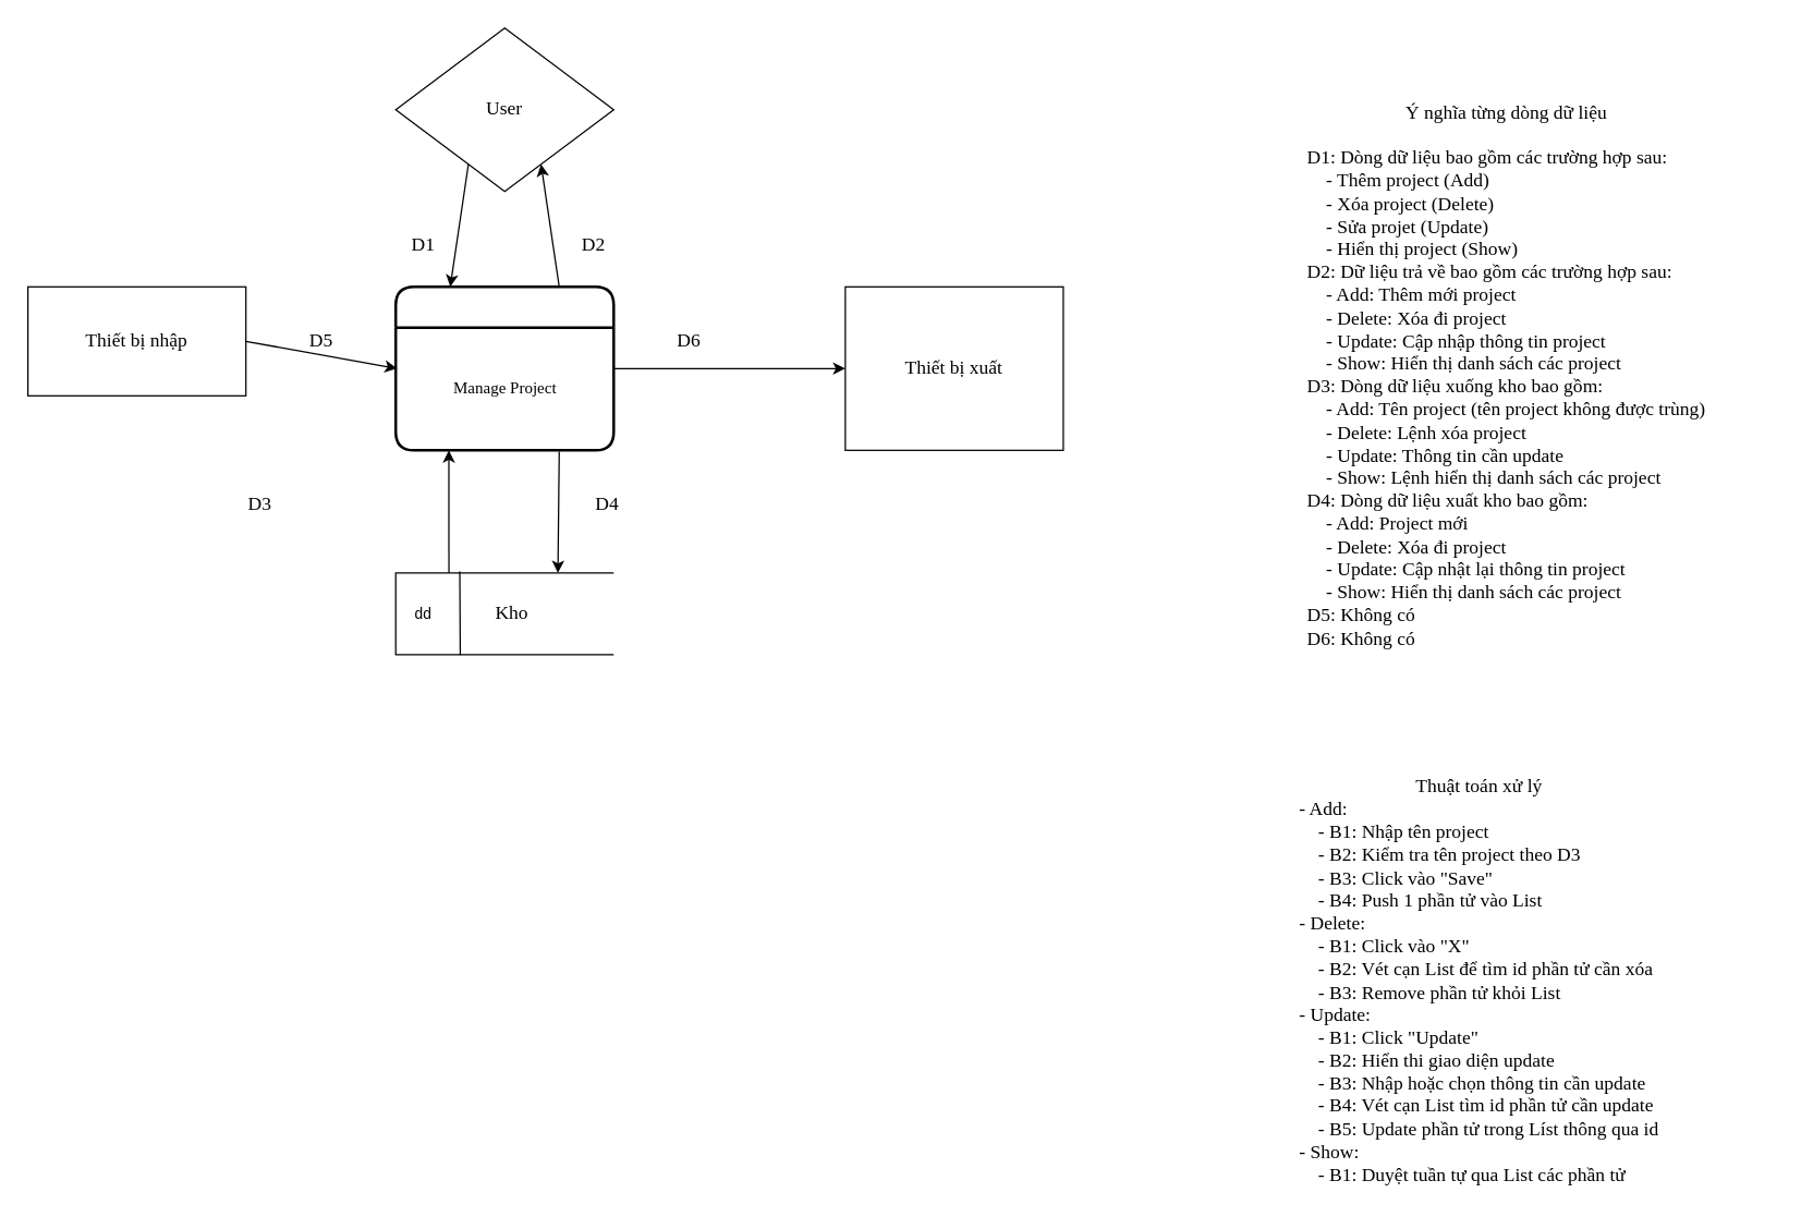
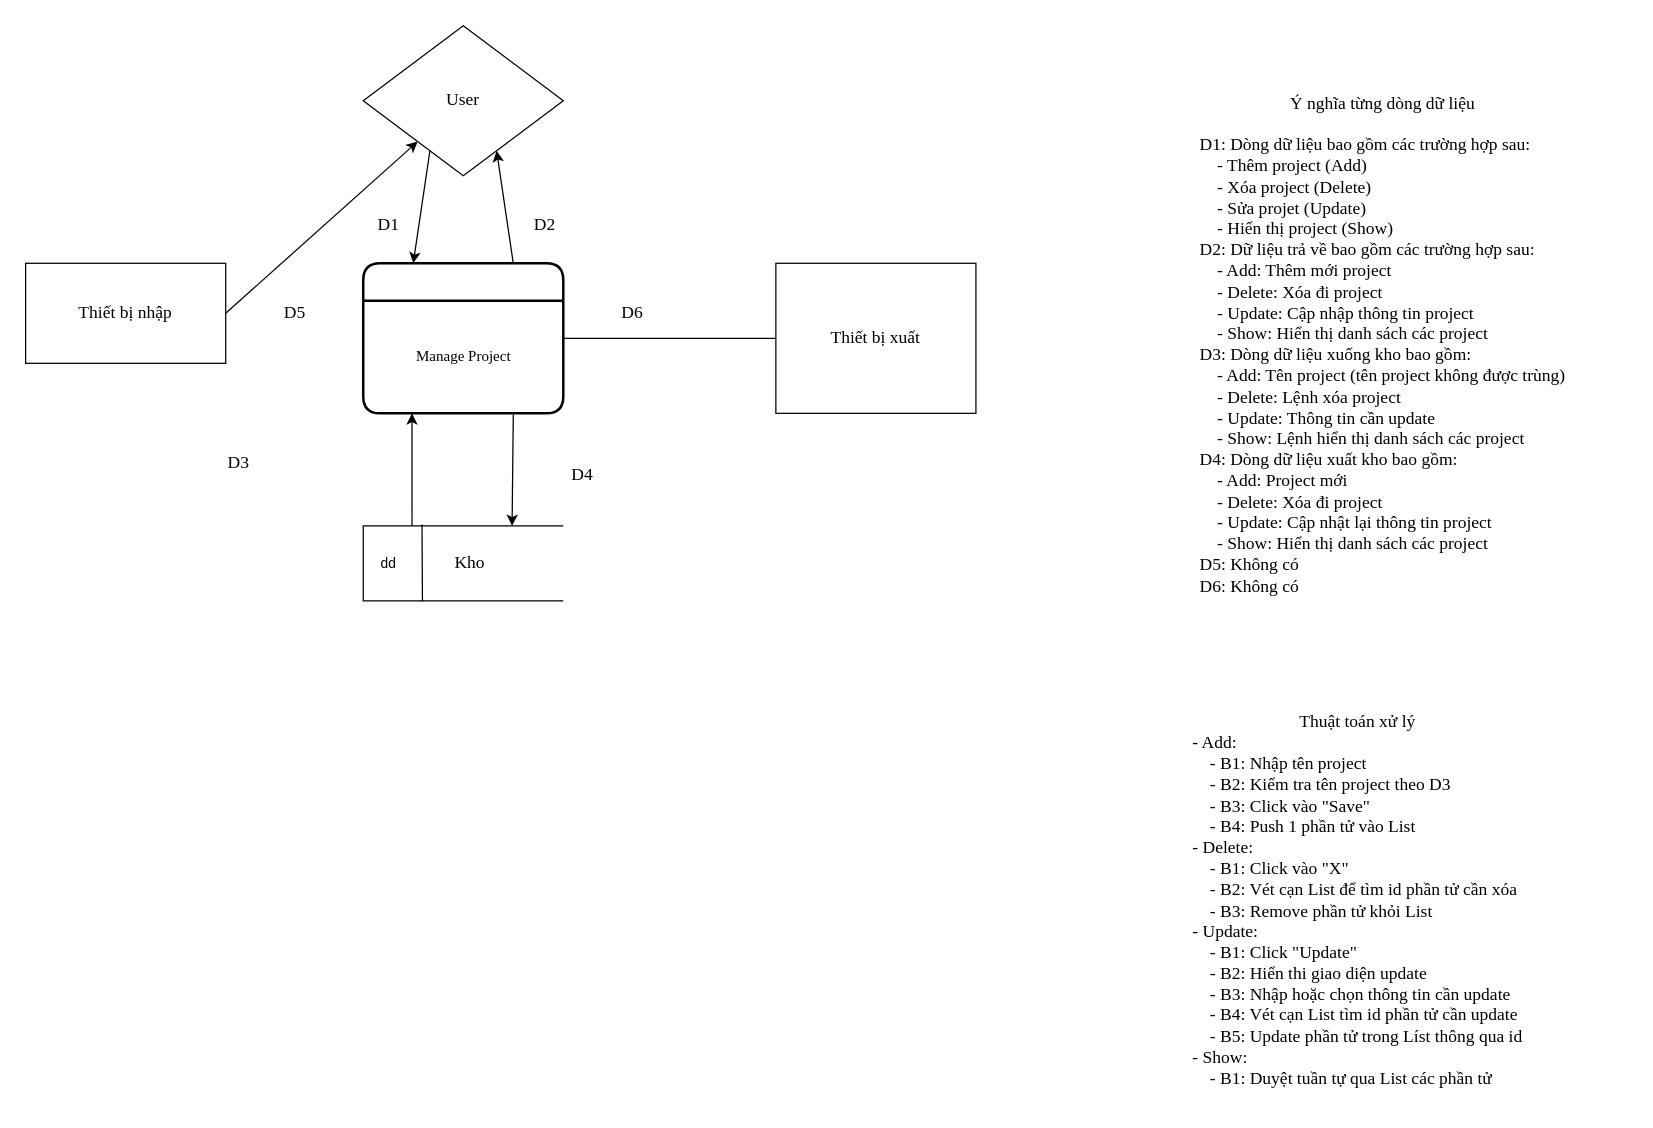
  <mxCell id="0" />
  <mxCell id="1" parent="0" />
  <mxCell id="2" value="" style="swimlane;childLayout=stackLayout;horizontal=1;startSize=30;horizontalStack=0;rounded=1;fontSize=14;fontStyle=0;strokeWidth=2;resizeParent=0;resizeLast=1;shadow=0;dashed=0;align=center;html=1;fontFamily=Verdana;" vertex="1" parent="1"><mxGeometry x="290" y="210" width="160" height="120" as="geometry" /></mxCell>
  <mxCell id="3" value="Manage Project" style="text;html=1;align=center;verticalAlign=middle;resizable=0;points=[];autosize=1;fontFamily=Verdana;" vertex="1" parent="2"><mxGeometry y="30" width="160" height="90" as="geometry" /></mxCell>
  <mxCell id="4" value="&lt;font style=&quot;font-size: 14px&quot; face=&quot;Verdana&quot;&gt;User&lt;/font&gt;" style="rhombus;whiteSpace=wrap;html=1;" vertex="1" parent="1"><mxGeometry x="290" y="20" width="160" height="120" as="geometry" /></mxCell>
  <mxCell id="5" value="&lt;font style=&quot;font-size: 14px&quot; face=&quot;Verdana&quot;&gt;Thiết bị xuất&lt;/font&gt;" style="rounded=0;whiteSpace=wrap;html=1;" vertex="1" parent="1"><mxGeometry x="620" y="210" width="160" height="120" as="geometry" /></mxCell>
  <mxCell id="6" value="&lt;font style=&quot;font-size: 14px&quot; face=&quot;Verdana&quot;&gt;Thiết bị nhập&lt;/font&gt;" style="rounded=0;whiteSpace=wrap;html=1;" vertex="1" parent="1"><mxGeometry x="20" y="210" width="160" height="80" as="geometry" /></mxCell>
  <mxCell id="7" value="&amp;nbsp; &amp;nbsp; &amp;nbsp; &amp;nbsp; &amp;nbsp; &amp;nbsp; &amp;nbsp; &amp;nbsp; &amp;nbsp; &amp;nbsp; &amp;nbsp; &amp;nbsp; &amp;nbsp; &amp;nbsp;&amp;nbsp;" style="strokeWidth=1;html=1;shape=mxgraph.flowchart.annotation_1;align=left;pointerEvents=1;" vertex="1" parent="1"><mxGeometry x="290" y="420" width="160" height="60" as="geometry" /></mxCell>
  <mxCell id="8" value="dd" style="endArrow=none;html=1;entryX=0.296;entryY=1.006;entryDx=0;entryDy=0;entryPerimeter=0;" edge="1" parent="1"><mxGeometry x="-0.003" y="-27" width="50" height="50" relative="1" as="geometry"><mxPoint x="337" y="419" as="sourcePoint" /><mxPoint x="337.36" y="480.36" as="targetPoint" /><mxPoint as="offset" /></mxGeometry></mxCell>
  <mxCell id="9" value="&lt;font style=&quot;font-size: 14px&quot;&gt;Kho&lt;/font&gt;" style="text;html=1;align=center;verticalAlign=middle;resizable=0;points=[];autosize=1;fontFamily=Verdana;" vertex="1" parent="1"><mxGeometry x="355" y="440" width="40" height="20" as="geometry" /></mxCell>
  <mxCell id="10" value="" style="endArrow=classic;html=1;fontFamily=Verdana;exitX=0.25;exitY=1;exitDx=0;exitDy=0;entryX=0.25;entryY=0;entryDx=0;entryDy=0;" edge="1" parent="1" source="4" target="2"><mxGeometry width="50" height="50" relative="1" as="geometry"><mxPoint x="370" y="310" as="sourcePoint" /><mxPoint x="420" y="260" as="targetPoint" /></mxGeometry></mxCell>
  <mxCell id="11" value="" style="endArrow=classic;html=1;fontFamily=Verdana;exitX=0.75;exitY=0;exitDx=0;exitDy=0;entryX=0.75;entryY=1;entryDx=0;entryDy=0;" edge="1" parent="1" source="2" target="4"><mxGeometry width="50" height="50" relative="1" as="geometry"><mxPoint x="340" y="150" as="sourcePoint" /><mxPoint x="340" y="220" as="targetPoint" /></mxGeometry></mxCell>
- <mxCell id="12" value="" style="endArrow=classic;html=1;fontFamily=Verdana;entryX=0.006;entryY=0.333;entryDx=0;entryDy=0;entryPerimeter=0;exitX=1;exitY=0.5;exitDx=0;exitDy=0;" edge="1" parent="1" source="6" target="3"><mxGeometry width="50" height="50" relative="1" as="geometry"><mxPoint x="181" y="241" as="sourcePoint" /><mxPoint x="350" y="230" as="targetPoint" /></mxGeometry></mxCell>
- <mxCell id="13" value="" style="endArrow=classic;html=1;fontFamily=Verdana;exitX=1;exitY=0.333;exitDx=0;exitDy=0;entryX=0;entryY=0.5;entryDx=0;entryDy=0;exitPerimeter=0;" edge="1" parent="1" source="3" target="5"><mxGeometry width="50" height="50" relative="1" as="geometry"><mxPoint x="360" y="170" as="sourcePoint" /><mxPoint x="360" y="240" as="targetPoint" /></mxGeometry></mxCell>
+ <mxCell id="12" value="" style="endArrow=classic;html=1;fontFamily=Verdana;exitX=1;exitY=0.5;exitDx=0;exitDy=0;" edge="1" parent="1" source="6" target="4"><mxGeometry width="50" height="50" relative="1" as="geometry"><mxPoint x="181" y="241" as="sourcePoint" /><mxPoint x="350" y="230" as="targetPoint" /></mxGeometry></mxCell>
+ <mxCell id="13" value="" style="endArrow=none;html=1;fontFamily=Verdana;exitX=1;exitY=0.333;exitDx=0;exitDy=0;entryX=0;entryY=0.5;entryDx=0;entryDy=0;exitPerimeter=0;" edge="1" parent="1" source="3" target="5"><mxGeometry width="50" height="50" relative="1" as="geometry"><mxPoint x="360" y="170" as="sourcePoint" /><mxPoint x="360" y="240" as="targetPoint" /></mxGeometry></mxCell>
  <mxCell id="14" value="" style="endArrow=classic;html=1;fontFamily=Verdana;exitX=0.75;exitY=1.011;exitDx=0;exitDy=0;exitPerimeter=0;entryX=0.744;entryY=0;entryDx=0;entryDy=0;entryPerimeter=0;" edge="1" parent="1" source="3" target="7"><mxGeometry width="50" height="50" relative="1" as="geometry"><mxPoint x="370" y="180" as="sourcePoint" /><mxPoint x="406" y="418" as="targetPoint" /></mxGeometry></mxCell>
  <mxCell id="15" value="" style="endArrow=classic;html=1;fontFamily=Verdana;exitX=0.244;exitY=0;exitDx=0;exitDy=0;exitPerimeter=0;" edge="1" parent="1" source="7"><mxGeometry width="50" height="50" relative="1" as="geometry"><mxPoint x="329" y="415" as="sourcePoint" /><mxPoint x="329" y="330" as="targetPoint" /></mxGeometry></mxCell>
  <mxCell id="16" value="&lt;div style=&quot;font-size: 14px&quot;&gt;&lt;font style=&quot;font-size: 14px&quot;&gt;D1&lt;/font&gt;&lt;/div&gt;" style="text;html=1;align=center;verticalAlign=middle;resizable=0;points=[];autosize=1;fontFamily=Verdana;" vertex="1" parent="1"><mxGeometry x="290" y="170" width="40" height="20" as="geometry" /></mxCell>
- <mxCell id="17" value="&lt;div style=&quot;font-size: 14px&quot;&gt;&lt;font style=&quot;font-size: 14px&quot;&gt;D4&lt;/font&gt;&lt;/div&gt;" style="text;html=1;align=center;verticalAlign=middle;resizable=0;points=[];autosize=1;fontFamily=Verdana;" vertex="1" parent="1"><mxGeometry x="425" y="360" width="40" height="20" as="geometry" /></mxCell>
+ <mxCell id="17" value="&lt;div style=&quot;font-size: 14px&quot;&gt;&lt;font style=&quot;font-size: 14px&quot;&gt;D4&lt;/font&gt;&lt;/div&gt;" style="text;html=1;align=center;verticalAlign=middle;resizable=0;points=[];autosize=1;fontFamily=Verdana;" vertex="1" parent="1"><mxGeometry x="445" y="370" width="40" height="20" as="geometry" /></mxCell>
  <mxCell id="18" value="&lt;div style=&quot;font-size: 14px&quot;&gt;&lt;font style=&quot;font-size: 14px&quot;&gt;D3&lt;/font&gt;&lt;/div&gt;" style="text;html=1;align=center;verticalAlign=middle;resizable=0;points=[];autosize=1;fontFamily=Verdana;" vertex="1" parent="1"><mxGeometry x="170" y="360" width="40" height="20" as="geometry" /></mxCell>
  <mxCell id="19" value="&lt;div style=&quot;font-size: 14px&quot;&gt;&lt;font style=&quot;font-size: 14px&quot;&gt;D6&lt;/font&gt;&lt;/div&gt;" style="text;html=1;align=center;verticalAlign=middle;resizable=0;points=[];autosize=1;fontFamily=Verdana;" vertex="1" parent="1"><mxGeometry x="485" y="240" width="40" height="20" as="geometry" /></mxCell>
  <mxCell id="20" value="&lt;div style=&quot;font-size: 14px&quot;&gt;&lt;font style=&quot;font-size: 14px&quot;&gt;D5&lt;/font&gt;&lt;/div&gt;" style="text;html=1;align=center;verticalAlign=middle;resizable=0;points=[];autosize=1;fontFamily=Verdana;" vertex="1" parent="1"><mxGeometry x="215" y="240" width="40" height="20" as="geometry" /></mxCell>
  <mxCell id="21" value="&lt;div style=&quot;font-size: 14px&quot;&gt;&lt;font style=&quot;font-size: 14px&quot;&gt;D2&lt;/font&gt;&lt;/div&gt;" style="text;html=1;align=center;verticalAlign=middle;resizable=0;points=[];autosize=1;fontFamily=Verdana;" vertex="1" parent="1"><mxGeometry x="415" y="170" width="40" height="20" as="geometry" /></mxCell>
  <mxCell id="22" value="&lt;div&gt;&lt;font style=&quot;font-size: 14px&quot; face=&quot;Verdana&quot;&gt;Ý nghĩa từng dòng dữ liệu&lt;/font&gt;&lt;/div&gt;&lt;div align=&quot;left&quot;&gt;&lt;font style=&quot;font-size: 14px&quot; face=&quot;Verdana&quot;&gt;&lt;br&gt;&lt;/font&gt;&lt;/div&gt;&lt;div align=&quot;left&quot;&gt;&lt;font style=&quot;font-size: 14px&quot; face=&quot;Verdana&quot;&gt;D1: Dòng dữ liệu bao gồm các trường hợp sau:&lt;/font&gt;&lt;/div&gt;&lt;div align=&quot;left&quot;&gt;&lt;font style=&quot;font-size: 14px&quot; face=&quot;Verdana&quot;&gt;&amp;nbsp;&amp;nbsp;&amp;nbsp; - Thêm project (Add)&lt;br&gt;&lt;/font&gt;&lt;/div&gt;&lt;div align=&quot;left&quot;&gt;&lt;font style=&quot;font-size: 14px&quot; face=&quot;Verdana&quot;&gt;&amp;nbsp;&amp;nbsp;&amp;nbsp; - Xóa project (Delete)&lt;br&gt;&lt;/font&gt;&lt;/div&gt;&lt;div align=&quot;left&quot;&gt;&lt;font style=&quot;font-size: 14px&quot; face=&quot;Verdana&quot;&gt;&amp;nbsp;&amp;nbsp;&amp;nbsp; - Sửa projet (Update)&lt;/font&gt;&lt;/div&gt;&lt;div align=&quot;left&quot;&gt;&lt;font style=&quot;font-size: 14px&quot; face=&quot;Verdana&quot;&gt;&amp;nbsp;&amp;nbsp;&amp;nbsp; - Hiển thị project (Show)&lt;br&gt;&lt;/font&gt;&lt;/div&gt;&lt;div align=&quot;left&quot;&gt;&lt;font style=&quot;font-size: 14px&quot; face=&quot;Verdana&quot;&gt;D2: Dữ liệu trả về bao gồm các trường hợp sau:&lt;/font&gt;&lt;/div&gt;&lt;div align=&quot;left&quot;&gt;&lt;font style=&quot;font-size: 14px&quot; face=&quot;Verdana&quot;&gt;&amp;nbsp;&amp;nbsp;&amp;nbsp; - Add: Thêm mới project&lt;br&gt;&lt;/font&gt;&lt;/div&gt;&lt;div align=&quot;left&quot;&gt;&lt;font style=&quot;font-size: 14px&quot; face=&quot;Verdana&quot;&gt;&amp;nbsp;&amp;nbsp;&amp;nbsp; - Delete: Xóa đi project&lt;br&gt;&lt;/font&gt;&lt;/div&gt;&lt;div align=&quot;left&quot;&gt;&lt;font style=&quot;font-size: 14px&quot; face=&quot;Verdana&quot;&gt;&amp;nbsp;&amp;nbsp;&amp;nbsp; - Update: Cập nhập thông tin project&lt;br&gt;&lt;/font&gt;&lt;/div&gt;&lt;div align=&quot;left&quot;&gt;&lt;font style=&quot;font-size: 14px&quot; face=&quot;Verdana&quot;&gt;&amp;nbsp;&amp;nbsp;&amp;nbsp; - Show: Hiển thị danh sách các project&lt;br&gt;&lt;/font&gt;&lt;/div&gt;&lt;div align=&quot;left&quot;&gt;&lt;font style=&quot;font-size: 14px&quot; face=&quot;Verdana&quot;&gt;D3: Dòng dữ liệu xuống kho bao gồm:&lt;/font&gt;&lt;/div&gt;&lt;div align=&quot;left&quot;&gt;&lt;font style=&quot;font-size: 14px&quot; face=&quot;Verdana&quot;&gt;&amp;nbsp;&amp;nbsp;&amp;nbsp; - Add: Tên project (tên project không được trùng)&lt;br&gt;&lt;/font&gt;&lt;/div&gt;&lt;div align=&quot;left&quot;&gt;&lt;font style=&quot;font-size: 14px&quot; face=&quot;Verdana&quot;&gt;&amp;nbsp;&amp;nbsp;&amp;nbsp; - Delete: Lệnh xóa project&lt;br&gt;&lt;/font&gt;&lt;/div&gt;&lt;div align=&quot;left&quot;&gt;&lt;font style=&quot;font-size: 14px&quot; face=&quot;Verdana&quot;&gt;&amp;nbsp;&amp;nbsp;&amp;nbsp; - Update: Thông tin cần update&lt;/font&gt;&lt;/div&gt;&lt;div align=&quot;left&quot;&gt;&lt;font style=&quot;font-size: 14px&quot; face=&quot;Verdana&quot;&gt;&amp;nbsp;&amp;nbsp;&amp;nbsp; - Show: Lệnh hiển thị danh sách các project&lt;br&gt;&lt;/font&gt;&lt;/div&gt;&lt;div align=&quot;left&quot;&gt;&lt;font style=&quot;font-size: 14px&quot; face=&quot;Verdana&quot;&gt;D4: Dòng dữ liệu xuất kho bao gồm:&lt;/font&gt;&lt;/div&gt;&lt;div align=&quot;left&quot;&gt;&lt;font style=&quot;font-size: 14px&quot; face=&quot;Verdana&quot;&gt;&amp;nbsp;&amp;nbsp;&amp;nbsp; - Add: Project mới&lt;br&gt;&lt;/font&gt;&lt;/div&gt;&lt;div align=&quot;left&quot;&gt;&lt;font style=&quot;font-size: 14px&quot; face=&quot;Verdana&quot;&gt;&amp;nbsp;&amp;nbsp;&amp;nbsp; - Delete: Xóa đi project&lt;br&gt;&lt;/font&gt;&lt;/div&gt;&lt;div align=&quot;left&quot;&gt;&lt;font style=&quot;font-size: 14px&quot; face=&quot;Verdana&quot;&gt;&amp;nbsp;&amp;nbsp;&amp;nbsp; - Update: Cập nhật lại thông tin project&lt;/font&gt;&lt;/div&gt;&lt;div align=&quot;left&quot;&gt;&lt;font style=&quot;font-size: 14px&quot; face=&quot;Verdana&quot;&gt;&amp;nbsp;&amp;nbsp;&amp;nbsp; - Show: Hiển thị danh sách các project&lt;br&gt;&lt;/font&gt;&lt;/div&gt;&lt;div align=&quot;left&quot;&gt;&lt;font style=&quot;font-size: 14px&quot; face=&quot;Verdana&quot;&gt;D5: Không có&lt;/font&gt;&lt;/div&gt;&lt;div align=&quot;left&quot;&gt;&lt;font style=&quot;font-size: 14px&quot; face=&quot;Verdana&quot;&gt;D6: Không có&lt;br&gt;&lt;/font&gt;&lt;/div&gt;&lt;div&gt;&lt;br&gt;&lt;/div&gt;&lt;div align=&quot;left&quot;&gt;&lt;br&gt;&lt;/div&gt;" style="text;html=1;align=center;verticalAlign=middle;resizable=0;points=[];autosize=1;" vertex="1" parent="1"><mxGeometry x="910" y="65" width="390" height="450" as="geometry" /></mxCell>
  <mxCell id="23" value="&lt;div&gt;&lt;font style=&quot;font-size: 14px&quot; face=&quot;Verdana&quot;&gt;Thuật toán xử lý&lt;/font&gt;&lt;/div&gt;&lt;div align=&quot;left&quot;&gt;&lt;font style=&quot;font-size: 14px&quot; face=&quot;Verdana&quot;&gt;- Add:&lt;/font&gt;&lt;/div&gt;&lt;div align=&quot;left&quot;&gt;&lt;font style=&quot;font-size: 14px&quot; face=&quot;Verdana&quot;&gt;&amp;nbsp;&amp;nbsp;&amp;nbsp; - B1: Nhập tên project&lt;br&gt;&lt;/font&gt;&lt;/div&gt;&lt;div align=&quot;left&quot;&gt;&lt;font style=&quot;font-size: 14px&quot; face=&quot;Verdana&quot;&gt;&amp;nbsp;&amp;nbsp;&amp;nbsp; - B2: Kiểm tra tên project theo D3&lt;br&gt;&lt;/font&gt;&lt;/div&gt;&lt;div align=&quot;left&quot;&gt;&lt;font style=&quot;font-size: 14px&quot; face=&quot;Verdana&quot;&gt;&amp;nbsp;&amp;nbsp;&amp;nbsp; - B3: Click vào &quot;Save&quot;&lt;br&gt;&lt;/font&gt;&lt;/div&gt;&lt;div align=&quot;left&quot;&gt;&lt;font style=&quot;font-size: 14px&quot; face=&quot;Verdana&quot;&gt;&amp;nbsp;&amp;nbsp;&amp;nbsp; - B4: Push 1 phần tử vào List&lt;/font&gt;&lt;/div&gt;&lt;div align=&quot;left&quot;&gt;&lt;font style=&quot;font-size: 14px&quot; face=&quot;Verdana&quot;&gt;- Delete:&lt;/font&gt;&lt;/div&gt;&lt;div align=&quot;left&quot;&gt;&lt;font style=&quot;font-size: 14px&quot; face=&quot;Verdana&quot;&gt;&amp;nbsp;&amp;nbsp;&amp;nbsp; - B1: Click vào &quot;X&quot;&lt;br&gt;&lt;/font&gt;&lt;/div&gt;&lt;div align=&quot;left&quot;&gt;&lt;font style=&quot;font-size: 14px&quot; face=&quot;Verdana&quot;&gt;&amp;nbsp;&amp;nbsp;&amp;nbsp; - B2: Vét cạn List để tìm id phần tử cần xóa&lt;/font&gt;&lt;/div&gt;&lt;div align=&quot;left&quot;&gt;&lt;font style=&quot;font-size: 14px&quot; face=&quot;Verdana&quot;&gt;&amp;nbsp;&amp;nbsp;&amp;nbsp; - B3: Remove phần tử khỏi List&lt;/font&gt;&lt;/div&gt;&lt;div align=&quot;left&quot;&gt;&lt;font style=&quot;font-size: 14px&quot; face=&quot;Verdana&quot;&gt;- Update:&lt;/font&gt;&lt;/div&gt;&lt;div align=&quot;left&quot;&gt;&lt;font style=&quot;font-size: 14px&quot; face=&quot;Verdana&quot;&gt;&amp;nbsp;&amp;nbsp;&amp;nbsp; - B1: Click &quot;Update&quot;&lt;/font&gt;&lt;/div&gt;&lt;div align=&quot;left&quot;&gt;&lt;font style=&quot;font-size: 14px&quot; face=&quot;Verdana&quot;&gt;&amp;nbsp;&amp;nbsp;&amp;nbsp; - B2: Hiển thi giao diện update&lt;br&gt;&lt;/font&gt;&lt;/div&gt;&lt;div align=&quot;left&quot;&gt;&lt;font style=&quot;font-size: 14px&quot; face=&quot;Verdana&quot;&gt;&amp;nbsp;&amp;nbsp;&amp;nbsp; - B3: Nhập hoặc chọn thông tin cần update&lt;br&gt;&lt;/font&gt;&lt;/div&gt;&lt;div align=&quot;left&quot;&gt;&lt;font style=&quot;font-size: 14px&quot; face=&quot;Verdana&quot;&gt;&amp;nbsp;&amp;nbsp;&amp;nbsp; - B4: Vét cạn List tìm id phần tử cần update&lt;/font&gt;&lt;/div&gt;&lt;div align=&quot;left&quot;&gt;&lt;font style=&quot;font-size: 14px&quot; face=&quot;Verdana&quot;&gt;&amp;nbsp;&amp;nbsp;&amp;nbsp; - B5: Update phần tử trong Líst thông qua id&lt;br&gt;&lt;/font&gt;&lt;/div&gt;&lt;div align=&quot;left&quot;&gt;&lt;font style=&quot;font-size: 14px&quot; face=&quot;Verdana&quot;&gt;- Show:&lt;/font&gt;&lt;/div&gt;&lt;div align=&quot;left&quot;&gt;&lt;font style=&quot;font-size: 14px&quot; face=&quot;Verdana&quot;&gt;&amp;nbsp;&amp;nbsp;&amp;nbsp; - B1: Duyệt tuần tự qua List các phần tử&lt;br&gt;&lt;/font&gt;&lt;/div&gt;" style="text;html=1;align=center;verticalAlign=middle;resizable=0;points=[];autosize=1;" vertex="1" parent="1"><mxGeometry x="910" y="560" width="350" height="320" as="geometry" /></mxCell>
